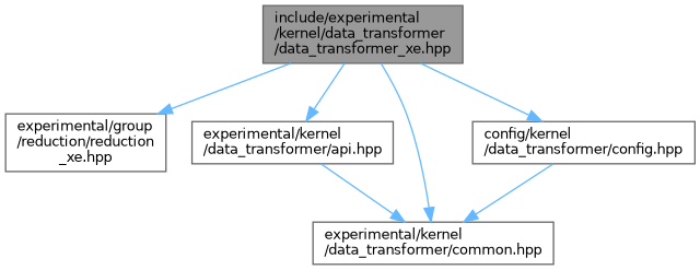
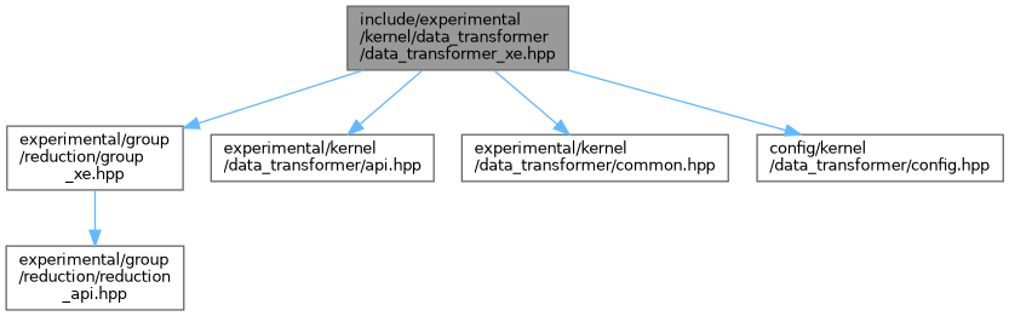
  digraph {
    node [color=grey40 fillcolor=white fontname=Helvetica fontsize=10 shape=box style=filled]
    edge [color=steelblue1 fontname=Helvetica fontsize=10 labelfontname=Helvetica labelfontsize=10 style=solid]
    n1 [color=gray40 fillcolor=grey60 fontcolor=black height=0.2 label="include/experimental\l/kernel/data_transformer\l/data_transformer_xe.hpp" width=0.4]
-   n2 [height=0.2 label="experimental/group\l/reduction/reduction\l_xe.hpp" width=0.4]
+   n2 [height=0.2 label="experimental/group\l/reduction/group\l_xe.hpp" width=0.4]
    n3 [height=0.2 label="experimental/kernel\l/data_transformer/api.hpp" width=0.4]
    n4 [height=0.2 label="experimental/kernel\l/data_transformer/common.hpp" width=0.4]
    n5 [height=0.2 label="config/kernel\l/data_transformer/config.hpp" width=0.4]
+   n6 [height=0.2 label="experimental/group\l/reduction/reduction\l_api.hpp" width=0.4]
    n1 -> n2
    n1 -> n3
    n1 -> n4
    n1 -> n5
-   n3 -> n4
-   n5 -> n4
+   n2 -> n6
  }
